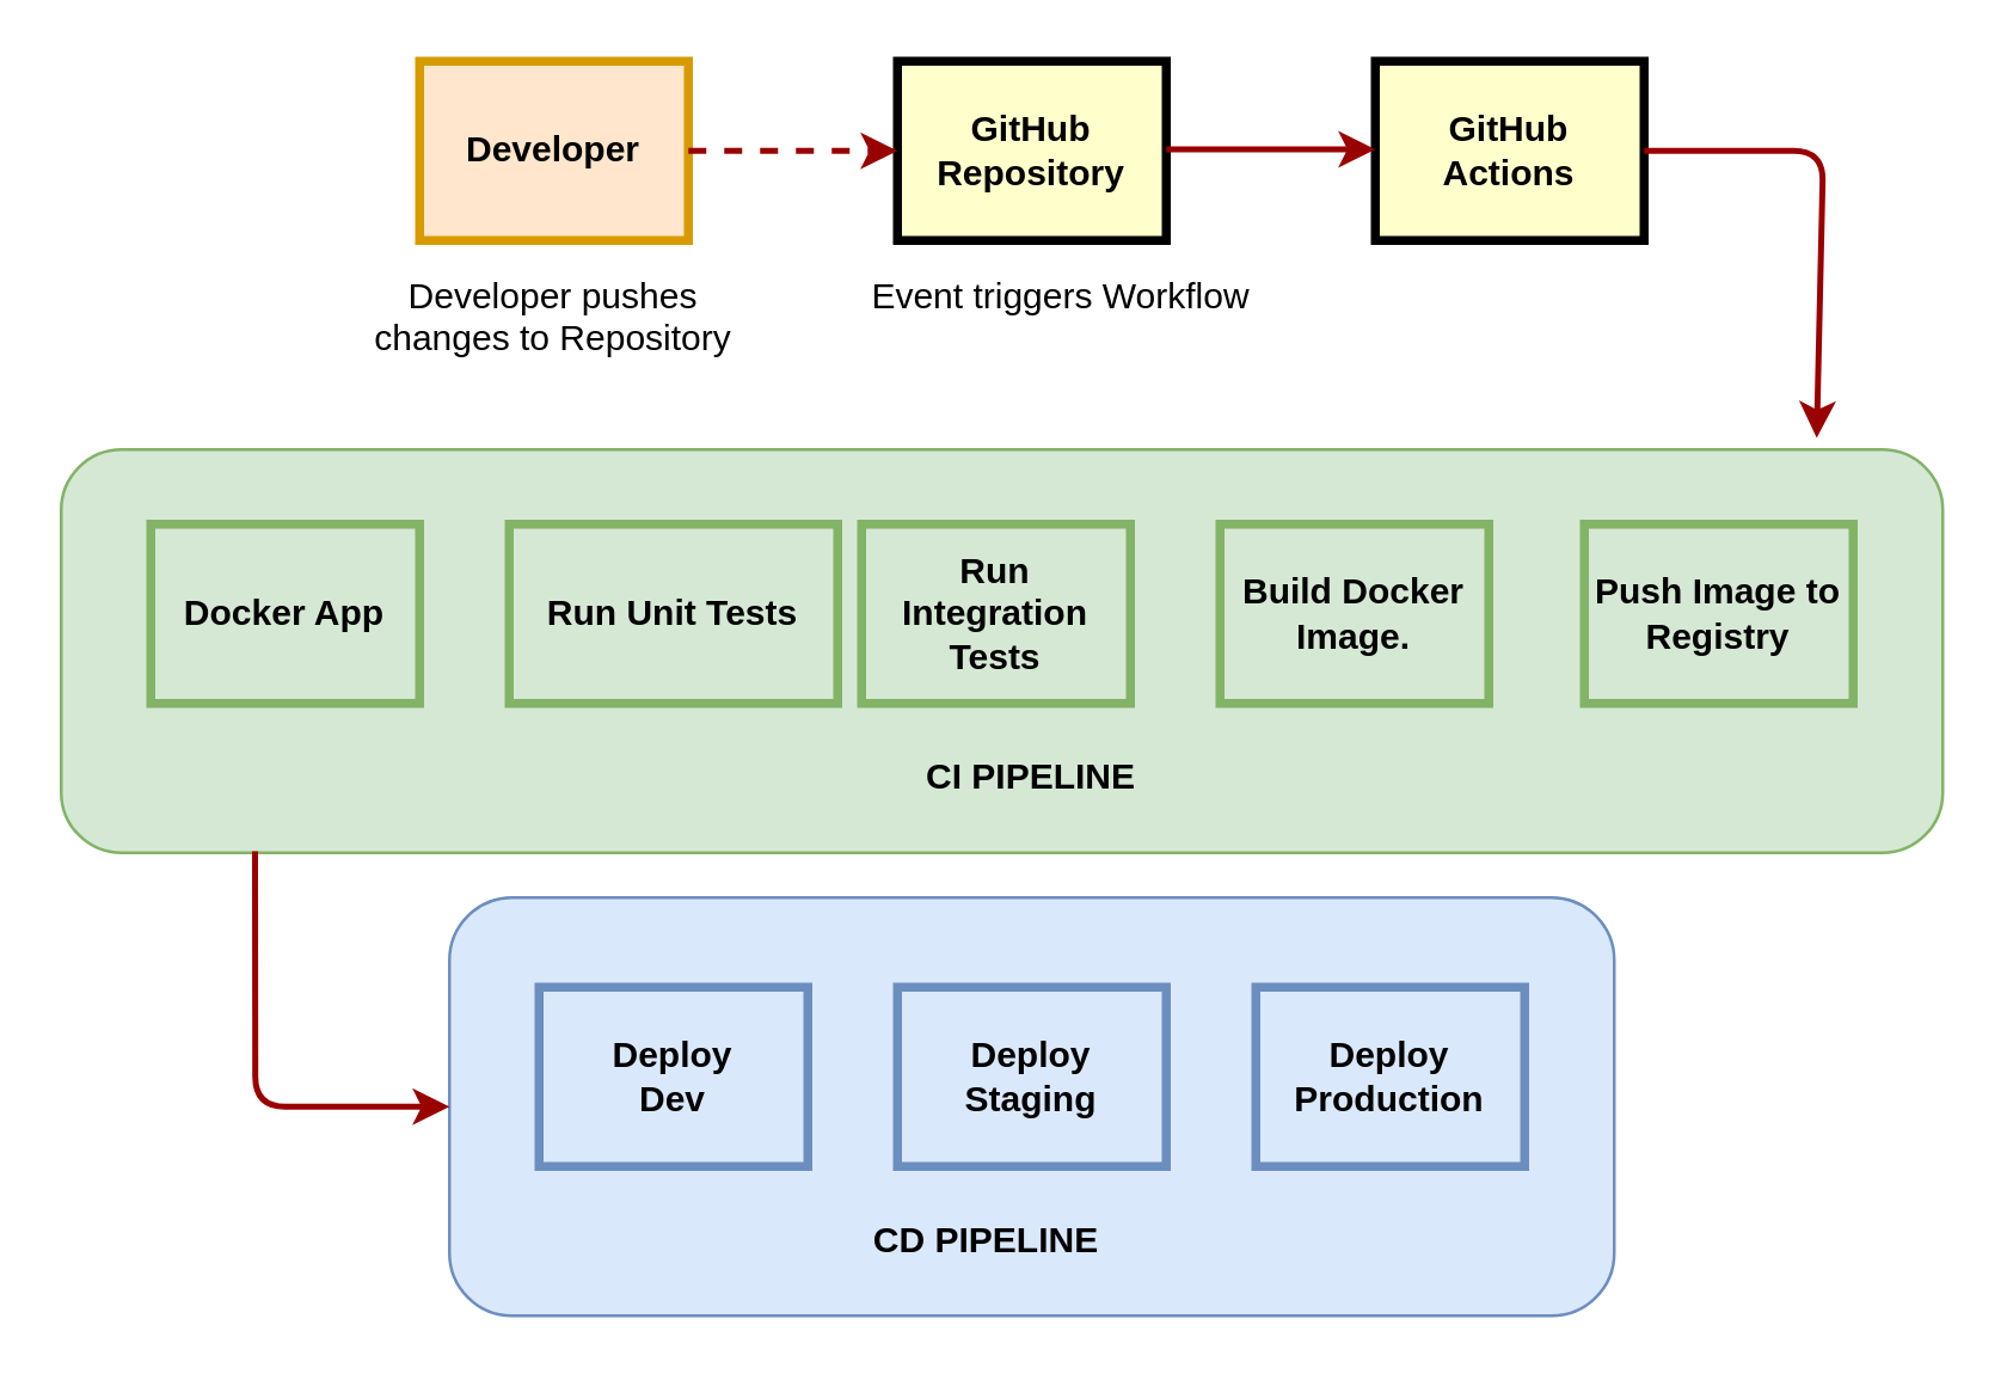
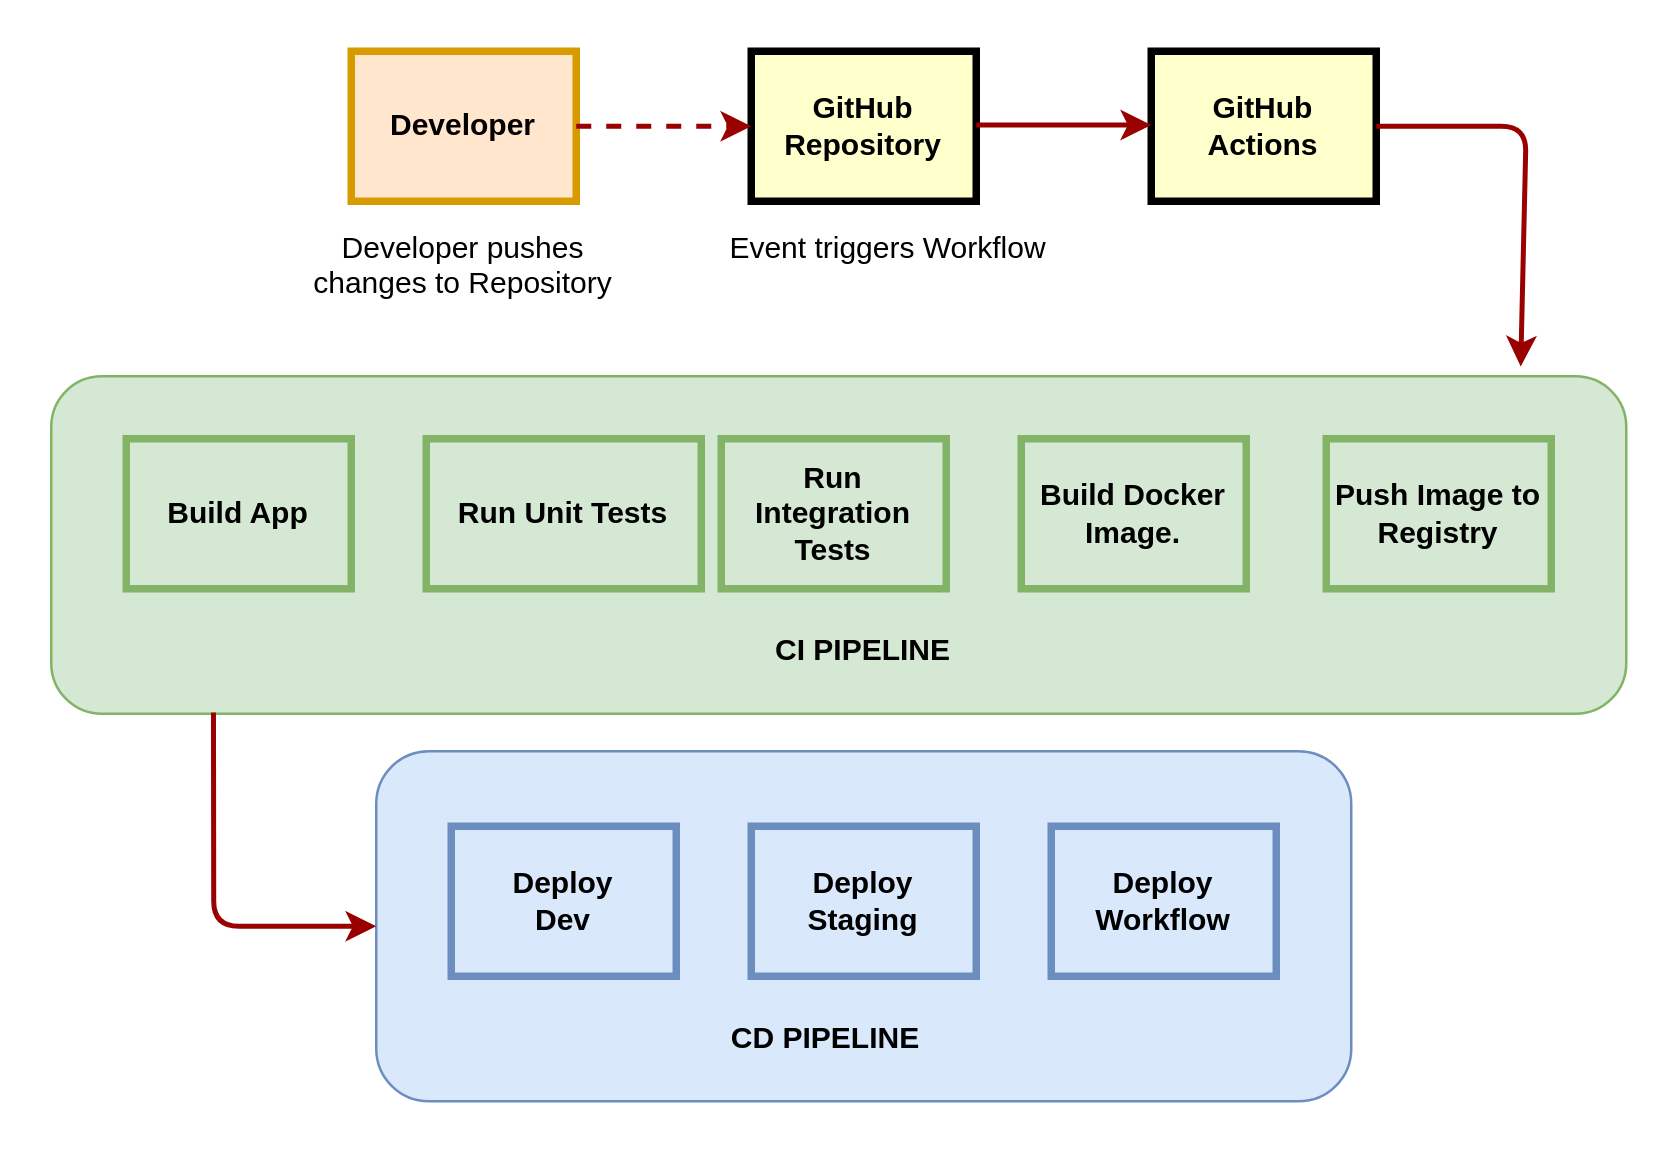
  <mxCell id="0" />
  <mxCell id="1" parent="0" />
  <mxCell id="2" value="" style="rounded=1;whiteSpace=wrap;html=1;fillColor=#d5e8d4;strokeColor=#82b366;" vertex="1" parent="1"><mxGeometry x="20" y="150" width="630" height="135" as="geometry" /></mxCell>
  <mxCell id="3" value="" style="rounded=1;whiteSpace=wrap;html=1;fillColor=#dae8fc;strokeColor=#6c8ebf;" vertex="1" parent="1"><mxGeometry x="150" y="300" width="390" height="140" as="geometry" /></mxCell>
  <mxCell id="4" value="Developer" style="whiteSpace=wrap;align=center;verticalAlign=middle;fontStyle=1;strokeWidth=3;fillColor=#ffe6cc;strokeColor=#d79b00;" vertex="1" parent="1"><mxGeometry x="140" y="20" width="90" height="60" as="geometry" /></mxCell>
  <mxCell id="5" value="GitHub Repository" style="whiteSpace=wrap;align=center;verticalAlign=middle;fontStyle=1;strokeWidth=3;fillColor=#FFFFCC" vertex="1" parent="1"><mxGeometry x="300" y="20" width="90" height="60" as="geometry" /></mxCell>
  <mxCell id="6" value="GitHub&#10;Actions" style="whiteSpace=wrap;align=center;verticalAlign=middle;fontStyle=1;strokeWidth=3;fillColor=#FFFFCC" vertex="1" parent="1"><mxGeometry x="460" y="20" width="90" height="60" as="geometry" /></mxCell>
- <mxCell id="7" value="Docker App" style="whiteSpace=wrap;align=center;verticalAlign=middle;fontStyle=1;strokeWidth=3;fillColor=#d5e8d4;strokeColor=#82b366;" vertex="1" parent="1"><mxGeometry x="50" y="175" width="90" height="60" as="geometry" /></mxCell>
+ <mxCell id="7" value="Build App" style="whiteSpace=wrap;align=center;verticalAlign=middle;fontStyle=1;strokeWidth=3;fillColor=#d5e8d4;strokeColor=#82b366;" vertex="1" parent="1"><mxGeometry x="50" y="175" width="90" height="60" as="geometry" /></mxCell>
  <mxCell id="8" value="Run Unit Tests" style="whiteSpace=wrap;align=center;verticalAlign=middle;fontStyle=1;strokeWidth=3;fillColor=#d5e8d4;strokeColor=#82b366;" vertex="1" parent="1"><mxGeometry x="170" y="175" width="110" height="60" as="geometry" /></mxCell>
  <mxCell id="9" value="Deploy&#10;Dev" style="whiteSpace=wrap;align=center;verticalAlign=middle;fontStyle=1;strokeWidth=3;fillColor=#dae8fc;strokeColor=#6c8ebf;" vertex="1" parent="1"><mxGeometry x="180" y="330" width="90" height="60" as="geometry" /></mxCell>
  <mxCell id="10" value="Build Docker Image." style="whiteSpace=wrap;align=center;verticalAlign=middle;fontStyle=1;strokeWidth=3;fillColor=#d5e8d4;strokeColor=#82b366;" vertex="1" parent="1"><mxGeometry x="408" y="175" width="90" height="60" as="geometry" /></mxCell>
  <mxCell id="11" value="Push Image to Registry" style="whiteSpace=wrap;align=center;verticalAlign=middle;fontStyle=1;strokeWidth=3;fillColor=#d5e8d4;strokeColor=#82b366;" vertex="1" parent="1"><mxGeometry x="530" y="175" width="90" height="60" as="geometry" /></mxCell>
  <mxCell id="12" value="" style="edgeStyle=none;noEdgeStyle=1;strokeColor=#990000;strokeWidth=2;entryX=0;entryY=0.5;entryDx=0;entryDy=0;exitX=1;exitY=0.5;exitDx=0;exitDy=0;dashed=1;" edge="1" parent="1" source="4" target="5"><mxGeometry width="100" height="100" relative="1" as="geometry"><mxPoint x="573" y="420" as="sourcePoint" /><mxPoint x="468" y="520" as="targetPoint" /><Array as="points" /></mxGeometry></mxCell>
  <mxCell id="13" value="" style="edgeStyle=none;noEdgeStyle=1;strokeColor=#990000;strokeWidth=2;entryX=0;entryY=0.5;entryDx=0;entryDy=0;exitX=1;exitY=0.5;exitDx=0;exitDy=0;" edge="1" parent="1"><mxGeometry width="100" height="100" relative="1" as="geometry"><mxPoint x="390" y="49.5" as="sourcePoint" /><mxPoint x="460" y="49.5" as="targetPoint" /><Array as="points" /></mxGeometry></mxCell>
  <mxCell id="14" value="Run Integration Tests" style="whiteSpace=wrap;align=center;verticalAlign=middle;fontStyle=1;strokeWidth=3;fillColor=#d5e8d4;strokeColor=#82b366;" vertex="1" parent="1"><mxGeometry x="288" y="175" width="90" height="60" as="geometry" /></mxCell>
  <mxCell id="15" value="Deploy&#10;Staging" style="whiteSpace=wrap;align=center;verticalAlign=middle;fontStyle=1;strokeWidth=3;fillColor=#dae8fc;strokeColor=#6c8ebf;" vertex="1" parent="1"><mxGeometry x="300" y="330" width="90" height="60" as="geometry" /></mxCell>
- <mxCell id="16" value="Deploy&#10;Production" style="whiteSpace=wrap;align=center;verticalAlign=middle;fontStyle=1;strokeWidth=3;fillColor=#dae8fc;strokeColor=#6c8ebf;" vertex="1" parent="1"><mxGeometry x="420" y="330" width="90" height="60" as="geometry" /></mxCell>
+ <mxCell id="16" value="Deploy&#10;Workflow" style="whiteSpace=wrap;align=center;verticalAlign=middle;fontStyle=1;strokeWidth=3;fillColor=#dae8fc;strokeColor=#6c8ebf;" vertex="1" parent="1"><mxGeometry x="420" y="330" width="90" height="60" as="geometry" /></mxCell>
  <mxCell id="17" value="&lt;b&gt;CD PIPELINE&lt;/b&gt;" style="text;html=1;align=center;verticalAlign=middle;whiteSpace=wrap;rounded=0;" vertex="1" parent="1"><mxGeometry x="220" y="400" width="220" height="30" as="geometry" /></mxCell>
  <mxCell id="18" value="&lt;b&gt;CI PIPELINE&lt;/b&gt;" style="text;html=1;align=center;verticalAlign=middle;whiteSpace=wrap;rounded=0;" vertex="1" parent="1"><mxGeometry x="235" y="245" width="220" height="30" as="geometry" /></mxCell>
  <mxCell id="19" value="Developer pushes&#10;changes to Repository" style="text;spacingTop=-5;align=center" vertex="1" parent="1"><mxGeometry x="170" y="90" width="30" height="20" as="geometry" /></mxCell>
  <mxCell id="20" value="Event triggers Workflow" style="text;spacingTop=-5;align=center" vertex="1" parent="1"><mxGeometry x="340" y="90" width="30" height="20" as="geometry" /></mxCell>
  <mxCell id="21" value="" style="edgeStyle=none;noEdgeStyle=1;strokeColor=#990000;strokeWidth=2;entryX=0.933;entryY=-0.029;entryDx=0;entryDy=0;exitX=1;exitY=0.5;exitDx=0;exitDy=0;entryPerimeter=0;" edge="1" parent="1" source="6" target="2"><mxGeometry width="100" height="100" relative="1" as="geometry"><mxPoint x="400" y="59.5" as="sourcePoint" /><mxPoint x="470" y="59.5" as="targetPoint" /><Array as="points"><mxPoint x="610" y="50" /></Array></mxGeometry></mxCell>
  <mxCell id="22" value="" style="edgeStyle=none;noEdgeStyle=1;strokeColor=#990000;strokeWidth=2;entryX=0;entryY=0.5;entryDx=0;entryDy=0;exitX=0.103;exitY=0.996;exitDx=0;exitDy=0;exitPerimeter=0;" edge="1" parent="1" source="2" target="3"><mxGeometry width="100" height="100" relative="1" as="geometry"><mxPoint x="560" y="60" as="sourcePoint" /><mxPoint x="619" y="172" as="targetPoint" /><Array as="points"><mxPoint x="85" y="370" /></Array></mxGeometry></mxCell>
